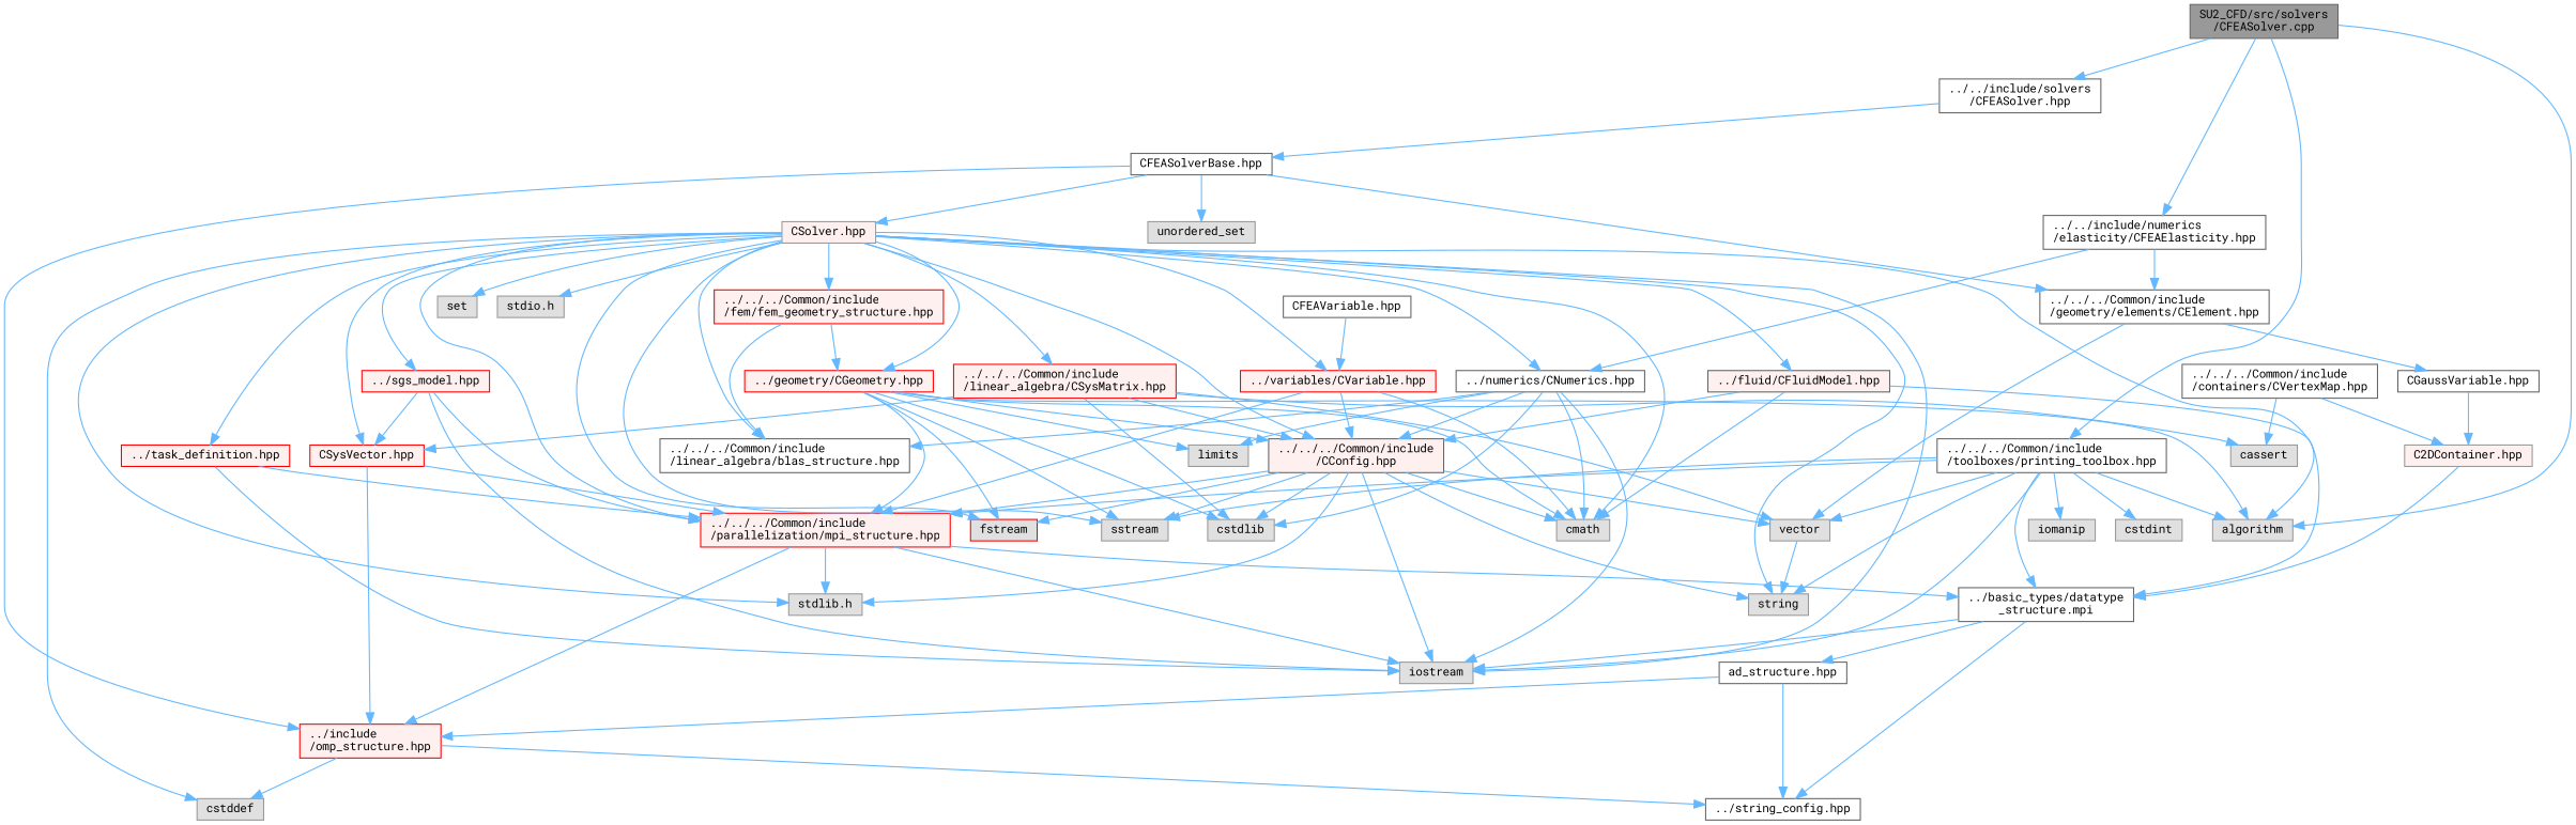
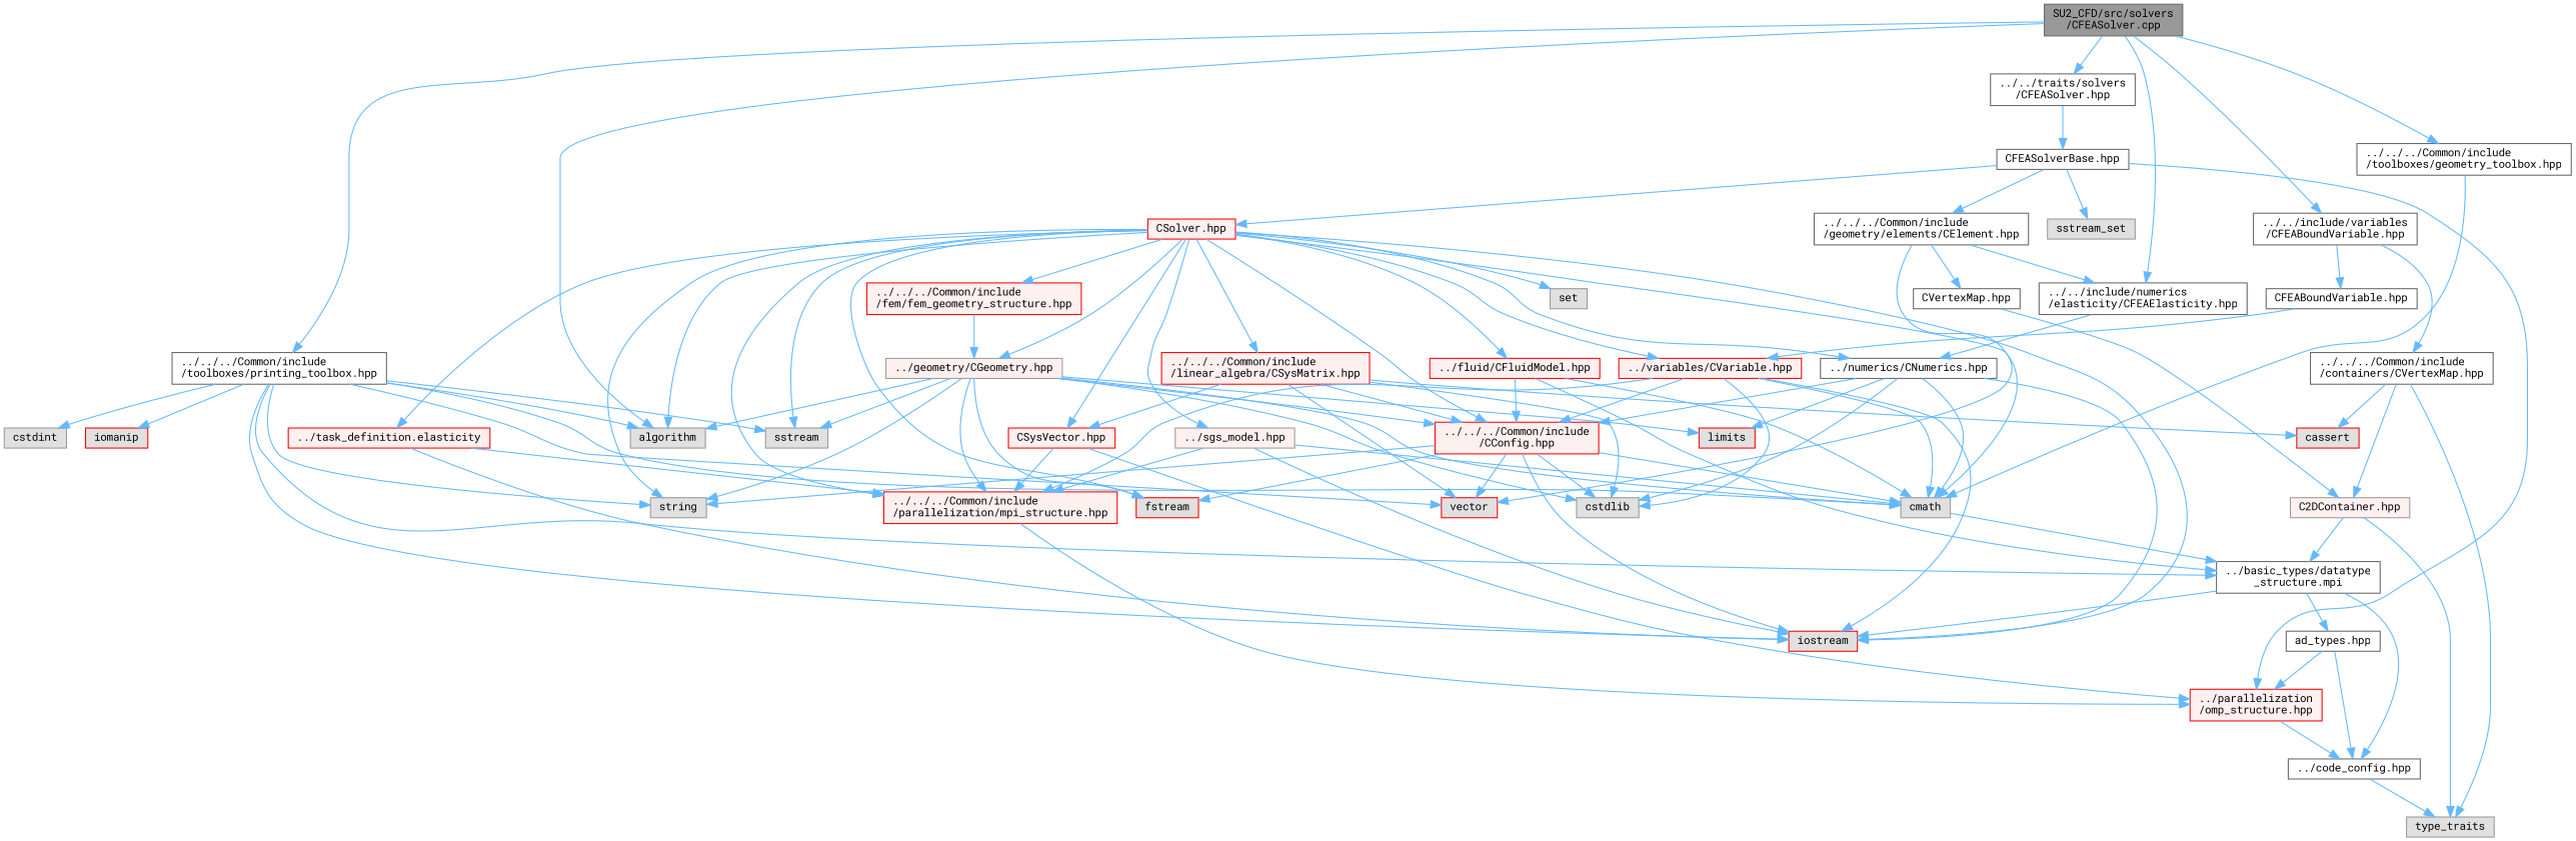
  digraph {
    fontname="Roboto Mono"
    node [color=grey60 fillcolor="#E0E0E0" fontname="Roboto Mono" fontsize=10 shape=box style=filled]
    edge [color=steelblue1 fontname="Roboto Mono" fontsize=10 labelfontname=Helvetica labelfontsize=10 style=solid]
    n1 [color=gray40 fillcolor=grey60 fontcolor=black height=0.2 label="SU2_CFD/src/solvers\l/CFEASolver.cpp" width=0.4]
-   n2 [color=grey40 fillcolor=white height=0.2 label="../../include/solvers\l/CFEASolver.hpp" width=0.4]
+   n2 [color=grey40 fillcolor=white height=0.2 label="../../traits/solvers\l/CFEASolver.hpp" width=0.4]
    n3 [height=0.2 label=algorithm width=0.4]
+   n4 [color=grey40 fillcolor=white height=0.2 label="../../include/variables\l/CFEABoundVariable.hpp" width=0.4]
    n5 [color=grey40 fillcolor=white height=0.2 label="../../include/numerics\l/elasticity/CFEAElasticity.hpp" width=0.4]
    n6 [color=grey40 fillcolor=white height=0.2 label="../../../Common/include\l/toolboxes/printing_toolbox.hpp" width=0.4]
+   n7 [color=grey40 fillcolor=white height=0.2 label="../../../Common/include\l/toolboxes/geometry_toolbox.hpp" width=0.4]
    n8 [color=grey40 fillcolor=white height=0.2 label="CFEASolverBase.hpp" width=0.4]
-   n9 [color=grey40 fillcolor=white height=0.2 label="CFEAVariable.hpp" width=0.4]
+   n9 [color=grey40 fillcolor=white height=0.2 label="CFEABoundVariable.hpp" width=0.4]
    n10 [color=grey40 fillcolor=white height=0.2 label="../../../Common/include\l/containers/CVertexMap.hpp" width=0.4]
    n11 [color=grey40 fillcolor=white height=0.2 label="../../../Common/include\l/geometry/elements/CElement.hpp" width=0.4]
    n12 [color=grey40 fillcolor=white height=0.2 label="../numerics/CNumerics.hpp" width=0.4]
-   n13 [height=0.2 label=iostream width=0.4]
+   n13 [color=red height=0.2 label=iostream width=0.4]
    n14 [height=0.2 label=cmath width=0.4]
    n15 [height=0.2 label=string width=0.4]
    n16 [height=0.2 label=sstream width=0.4]
    n17 [color=grey40 fillcolor=white height=0.2 label="../basic_types/datatype\l_structure.mpi" width=0.4]
-   n18 [height=0.2 label=vector width=0.4]
-   n19 [height=0.2 label=iomanip width=0.4]
+   n18 [color=red height=0.2 label=vector width=0.4]
+   n19 [color=red height=0.2 label=iomanip width=0.4]
    n20 [height=0.2 label=cstdint width=0.4]
-   n21 [height=0.2 label=unordered_set width=0.4]
-   n22 [fillcolor="#FFF0F0" height=0.2 label="CSolver.hpp" width=0.4]
-   n23 [color=red fillcolor="#FFF0F0" height=0.2 label="../include\l/omp_structure.hpp" width=0.4]
+   n21 [height=0.2 label=sstream_set width=0.4]
+   n22 [color=red fillcolor="#FFF0F0" height=0.2 label="CSolver.hpp" width=0.4]
+   n23 [color=red fillcolor="#FFF0F0" height=0.2 label="../parallelization\l/omp_structure.hpp" width=0.4]
    n24 [color=red fillcolor="#FFF0F0" height=0.2 label="../../../Common/include\l/parallelization/mpi_structure.hpp" width=0.4]
-   n25 [height=0.2 label="stdlib.h" width=0.4]
-   n26 [height=0.2 label=cstddef width=0.4]
    n27 [color=red height=0.2 label=fstream width=0.4]
    n28 [height=0.2 label=set width=0.4]
-   n29 [height=0.2 label="stdio.h" width=0.4]
-   n30 [color=grey40 fillcolor="#FFF0F0" height=0.2 label="../fluid/CFluidModel.hpp" width=0.4]
-   n31 [color=grey40 fillcolor="#FFF0F0" height=0.2 label="../../../Common/include\l/CConfig.hpp" width=0.4]
-   n32 [color=red fillcolor="#FFF0F0" height=0.2 label="../task_definition.hpp" width=0.4]
-   n33 [color=grey40 fillcolor=white height=0.2 label="../../../Common/include\l/linear_algebra/blas_structure.hpp" width=0.4]
-   n34 [color=red fillcolor="#FFF0F0" height=0.2 label="../sgs_model.hpp" width=0.4]
+   n30 [color=red fillcolor="#FFF0F0" height=0.2 label="../fluid/CFluidModel.hpp" width=0.4]
+   n31 [color=red fillcolor="#FFF0F0" height=0.2 label="../../../Common/include\l/CConfig.hpp" width=0.4]
+   n32 [color=red fillcolor="#FFF0F0" height=0.2 label="../task_definition.elasticity" width=0.4]
+   n34 [fillcolor="#FFF0F0" height=0.2 label="../sgs_model.hpp" width=0.4]
    n35 [color=red fillcolor="#FFF0F0" height=0.2 label="../../../Common/include\l/fem/fem_geometry_structure.hpp" width=0.4]
-   n36 [color=red fillcolor="#FFF0F0" height=0.2 label="../geometry/CGeometry.hpp" width=0.4]
+   n36 [fillcolor="#FFF0F0" height=0.2 label="../geometry/CGeometry.hpp" width=0.4]
    n37 [color=red fillcolor="#FFF0F0" height=0.2 label="../../../Common/include\l/linear_algebra/CSysMatrix.hpp" width=0.4]
    n38 [color=red fillcolor="#FFF0F0" height=0.2 label="CSysVector.hpp" width=0.4]
    n39 [color=red fillcolor="#FFF0F0" height=0.2 label="../variables/CVariable.hpp" width=0.4]
-   n40 [color=grey40 fillcolor=white height=0.2 label="../string_config.hpp" width=0.4]
-   n41 [color=grey40 fillcolor=white height=0.2 label="CGaussVariable.hpp" width=0.4]
+   n40 [color=grey40 fillcolor=white height=0.2 label="../code_config.hpp" width=0.4]
+   n41 [color=grey40 fillcolor=white height=0.2 label="CVertexMap.hpp" width=0.4]
    n42 [height=0.2 label=cstdlib width=0.4]
-   n43 [height=0.2 label=limits width=0.4]
-   n44 [height=0.2 label=cassert width=0.4]
-   n45 [color=grey40 fillcolor=white height=0.2 label="ad_structure.hpp" width=0.4]
+   n43 [color=red height=0.2 label=limits width=0.4]
+   n44 [color=red height=0.2 label=cassert width=0.4]
+   n45 [color=grey40 fillcolor=white height=0.2 label="ad_types.hpp" width=0.4]
+   n46 [height=0.2 label=type_traits width=0.4]
    n47 [fillcolor="#FFF0F0" height=0.2 label="C2DContainer.hpp" width=0.4]
    n1 -> n2
    n1 -> n3
+   n1 -> n4
    n1 -> n5
    n1 -> n6
+   n1 -> n7
    n2 -> n8
-   n5 -> n11
+   n4 -> n9
+   n4 -> n10
+   n11 -> n5
    n5 -> n12
    n6 -> n3
    n6 -> n13
-   n6 -> n24
+   n6 -> n14
    n6 -> n15
    n6 -> n16
    n6 -> n17
    n6 -> n18
    n6 -> n19
    n6 -> n20
+   n7 -> n14
    n8 -> n11
    n8 -> n21
    n8 -> n22
    n8 -> n23
    n9 -> n39
    n10 -> n44
+   n10 -> n46
    n10 -> n47
    n11 -> n18
    n11 -> n41
    n12 -> n13
    n12 -> n14
    n12 -> n31
-   n12 -> n33
    n12 -> n42
    n12 -> n43
    n17 -> n13
    n17 -> n40
    n17 -> n45
    n22 -> n3
    n22 -> n12
    n22 -> n13
    n22 -> n14
    n22 -> n15
    n22 -> n16
    n22 -> n24
-   n22 -> n25
-   n22 -> n26
    n22 -> n27
    n22 -> n28
-   n22 -> n29
    n22 -> n30
    n22 -> n31
    n22 -> n32
-   n22 -> n33
    n22 -> n34
    n22 -> n35
    n22 -> n36
    n22 -> n37
    n22 -> n38
    n22 -> n39
-   n23 -> n26
    n23 -> n40
-   n24 -> n17
+   n14 -> n17
    n24 -> n23
-   n24 -> n25
    n30 -> n14
    n30 -> n17
    n30 -> n31
    n31 -> n13
    n31 -> n14
    n31 -> n15
-   n31 -> n16
    n31 -> n18
-   n31 -> n24
-   n31 -> n25
    n31 -> n27
    n31 -> n42
    n32 -> n13
    n32 -> n24
    n34 -> n13
-   n34 -> n38
+   n34 -> n14
    n34 -> n24
-   n35 -> n33
    n35 -> n36
    n36 -> n3
    n36 -> n14
-   n18 -> n15
+   n36 -> n15
    n36 -> n16
    n36 -> n24
    n36 -> n27
    n36 -> n31
    n36 -> n42
    n36 -> n43
    n37 -> n18
    n37 -> n31
    n37 -> n38
    n37 -> n42
    n37 -> n44
    n38 -> n23
    n38 -> n24
-   n24 -> n13
+   n39 -> n13
    n39 -> n14
    n39 -> n24
    n39 -> n31
+   n39 -> n42
+   n40 -> n46
    n41 -> n47
    n45 -> n23
    n45 -> n40
    n47 -> n17
+   n47 -> n46
  }
